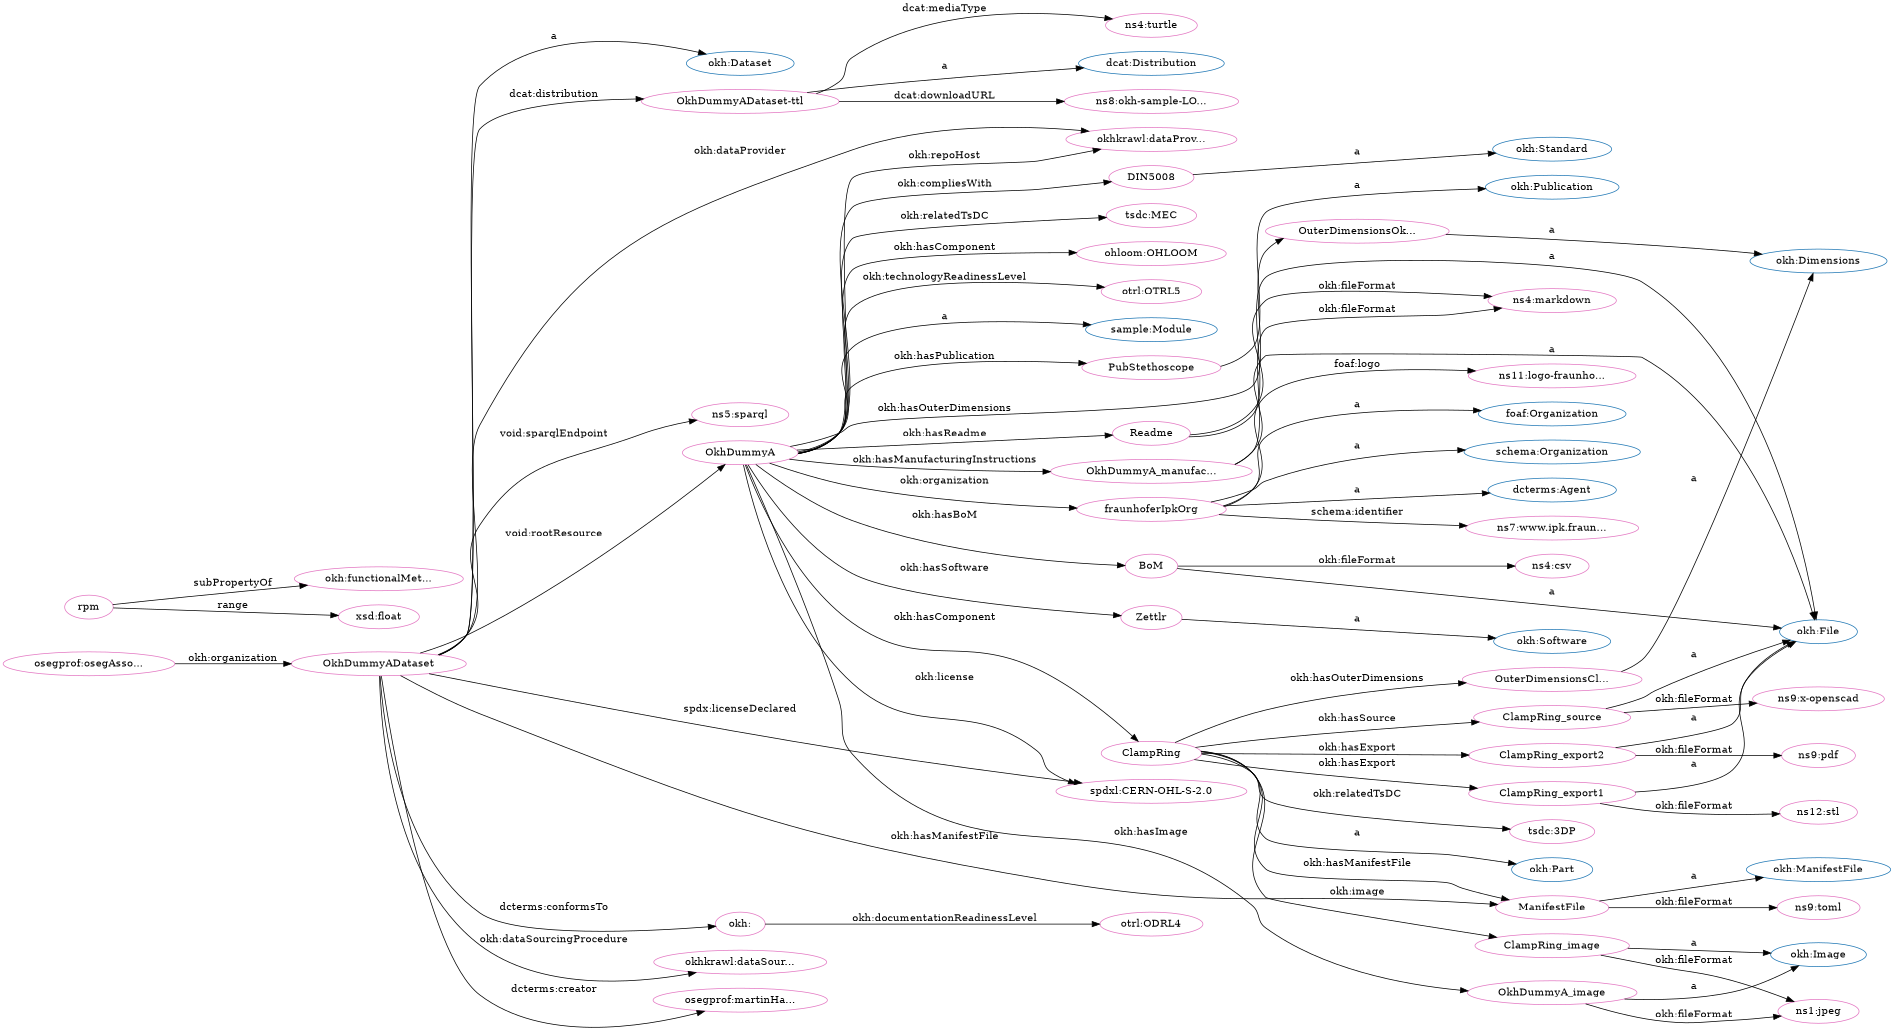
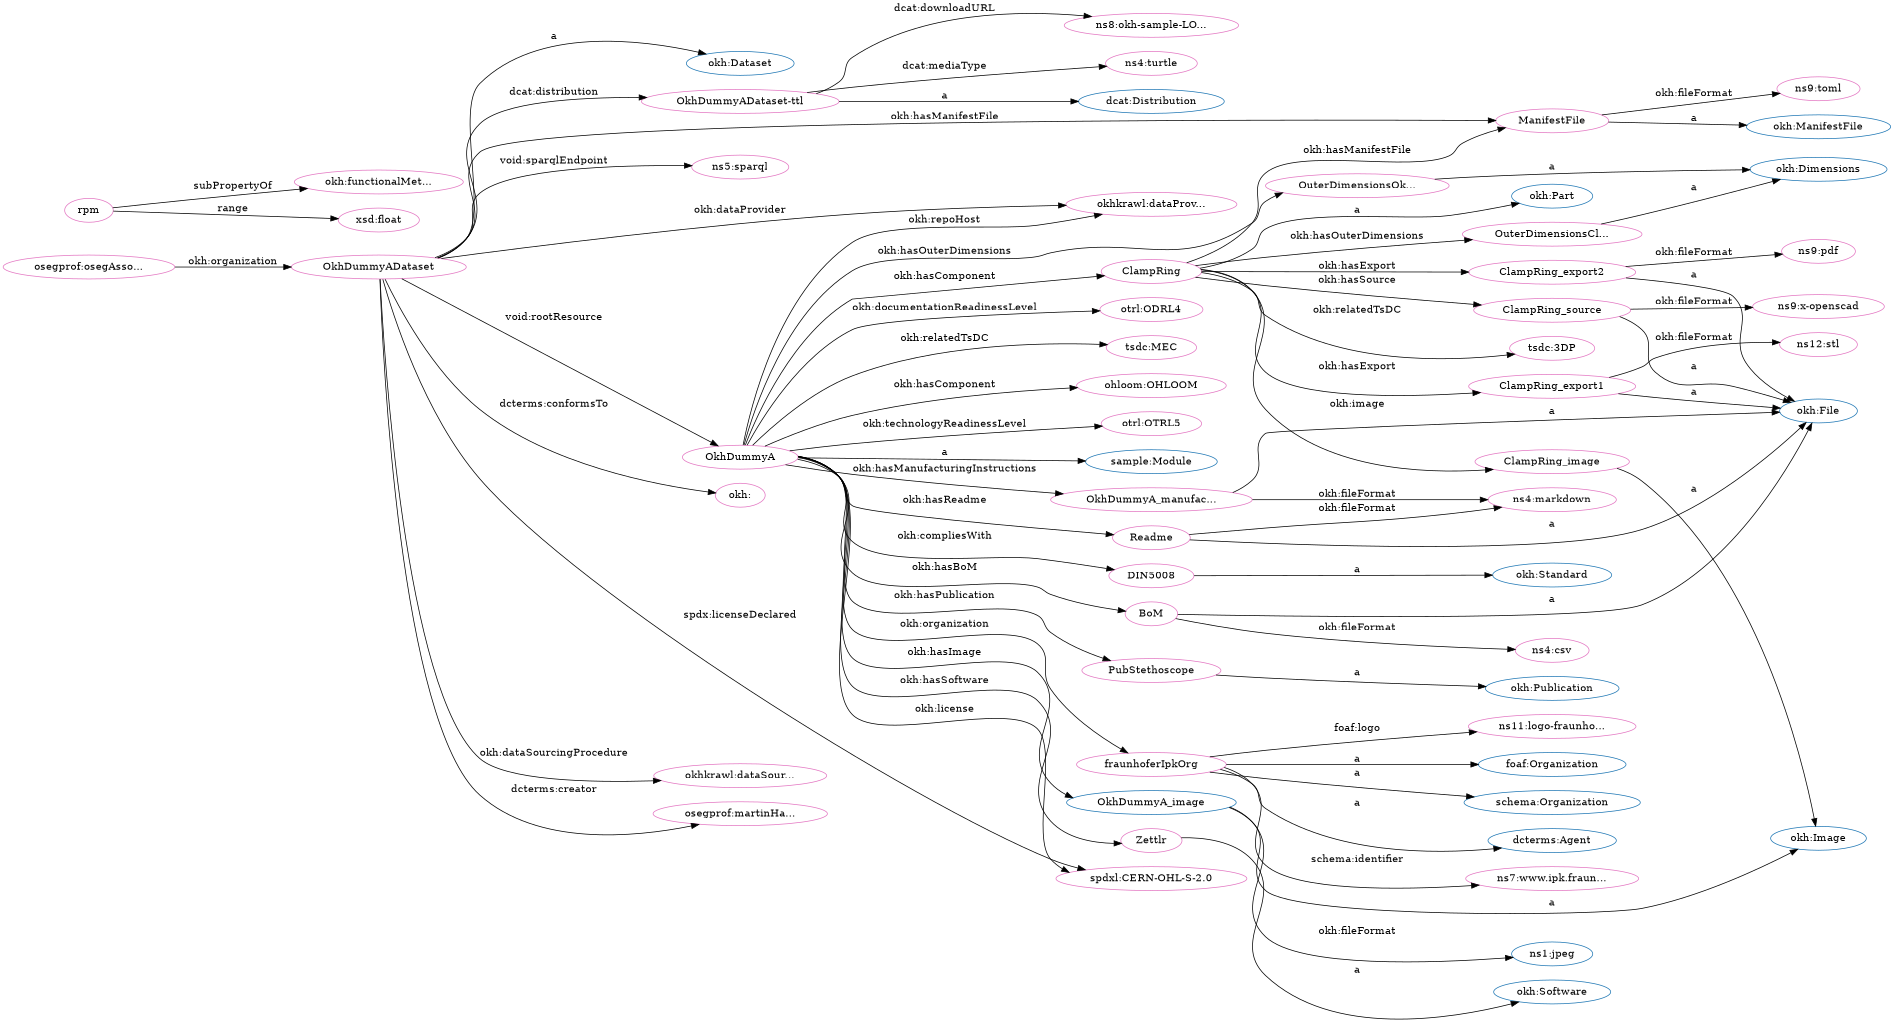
  digraph {
    rankdir=LR
    node [color="#e377c2" fillcolor="#e377c2"]
    n1 [color="#1f77b4" fillcolor="#1f77b4" height=.3 label="okh:Standard"]
    n2 [color="#1f77b4" fillcolor="#1f77b4" height=.3 label="okh:Publication"]
    n3 [color="#1f77b4" fillcolor="#1f77b4" height=.3 label="okh:Software"]
    n4 [color="#1f77b4" fillcolor="#1f77b4" height=.3 label="okh:Dimensions"]
    n5 [color="#1f77b4" fillcolor="#1f77b4" height=.3 label="foaf:Organization"]
    n6 [color="#1f77b4" fillcolor="#1f77b4" height=.3 label="okh:Image"]
    n7 [color="#1f77b4" fillcolor="#1f77b4" height=.3 label="okh:Dataset"]
    n8 [color="#1f77b4" fillcolor="#1f77b4" height=.3 label="okh:ManifestFile"]
    n9 [color="#1f77b4" fillcolor="#1f77b4" height=.3 label="okh:File"]
    n10 [color="#1f77b4" fillcolor="#1f77b4" height=.3 label="okh:Part"]
    n11 [color="#1f77b4" fillcolor="#1f77b4" height=.3 label="schema:Organization"]
    n12 [color="#1f77b4" fillcolor="#1f77b4" height=.3 label="sample:Module"]
    n13 [color="#1f77b4" fillcolor="#1f77b4" height=.3 label="dcterms:Agent"]
    n14 [color="#1f77b4" fillcolor="#1f77b4" height=.3 label="dcat:Distribution"]
    n15 [height=.3 label="OkhDummyADataset-ttl"]
    n16 [height=.3 label="ns8:okh-sample-LO..."]
    n17 [height=.3 label="ns4:turtle"]
-   n18 [height=.3 label="ns1:jpeg"]
+   n18 [color="#1f77b4" height=.3 label="ns1:jpeg"]
    n19 [height=.3 label=ClampRing_export2]
    n20 [height=.3 label="ns9:pdf"]
    n21 [height=.3 label="ns4:markdown"]
    n22 [height=.3 label="okh:functionalMet..."]
    n23 [height=.3 label=ClampRing]
    n24 [height=.3 label=ClampRing_source]
    n25 [height=.3 label="tsdc:3DP"]
    n26 [height=.3 label=ClampRing_export1]
    n27 [height=.3 label=ManifestFile]
    n28 [height=.3 label="OuterDimensionsCl..."]
    n29 [height=.3 label=ClampRing_image]
    n30 [height=.3 label="ns9:x-openscad"]
    n31 [height=.3 label="ns12:stl"]
    n32 [height=.3 label="ns9:toml"]
    n33 [height=.3 label="ns5:sparql"]
    n34 [height=.3 label=DIN5008]
    n35 [height=.3 label="okhkrawl:dataProv..."]
    n36 [height=.3 label="ns7:www.ipk.fraun..."]
    n37 [height=.3 label=rpm]
    n38 [height=.3 label="xsd:float"]
    n39 [height=.3 label=OkhDummyADataset]
    n40 [height=.3 label=OkhDummyA]
    n41 [height=.3 label="okh:"]
    n42 [height=.3 label="spdxl:CERN-OHL-S-2.0"]
    n43 [height=.3 label="okhkrawl:dataSour..."]
    n44 [height=.3 label="osegprof:martinHa..."]
    n45 [height=.3 label="osegprof:osegAsso..."]
    n46 [height=.3 label=PubStethoscope]
    n47 [height=.3 label="OuterDimensionsOk..."]
    n48 [height=.3 label=BoM]
    n49 [height=.3 label=Readme]
    n50 [height=.3 label=fraunhoferIpkOrg]
-   n51 [height=.3 label=OkhDummyA_image]
+   n51 [color="#1f77b4" height=.3 label=OkhDummyA_image]
    n52 [height=.3 label="OkhDummyA_manufac..."]
    n53 [height=.3 label=Zettlr]
    n54 [height=.3 label="otrl:ODRL4"]
    n55 [height=.3 label="tsdc:MEC"]
    n56 [height=.3 label="ohloom:OHLOOM"]
    n57 [height=.3 label="otrl:OTRL5"]
    n58 [height=.3 label="ns4:csv"]
    n59 [height=.3 label="ns11:logo-fraunho..."]
    n15 -> n14 [label=a]
    n15 -> n16 [label="dcat:downloadURL"]
    n15 -> n17 [label="dcat:mediaType"]
    n19 -> n9 [label=a]
    n19 -> n20 [label="okh:fileFormat"]
    n23 -> n10 [label=a]
    n23 -> n19 [label="okh:hasExport"]
    n23 -> n24 [label="okh:hasSource"]
    n23 -> n25 [label="okh:relatedTsDC"]
    n23 -> n26 [label="okh:hasExport"]
    n23 -> n27 [label="okh:hasManifestFile"]
    n23 -> n28 [label="okh:hasOuterDimensions"]
    n23 -> n29 [label="okh:image"]
    n24 -> n9 [label=a]
    n24 -> n30 [label="okh:fileFormat"]
    n26 -> n9 [label=a]
    n26 -> n31 [label="okh:fileFormat"]
    n27 -> n8 [label=a]
    n27 -> n32 [label="okh:fileFormat"]
    n28 -> n4 [label=a]
    n29 -> n6 [label=a]
-   n29 -> n18 [label="okh:fileFormat"]
    n34 -> n1 [label=a]
    n37 -> n22 [label=subPropertyOf]
    n37 -> n38 [label=range]
    n39 -> n7 [label=a]
    n39 -> n15 [label="dcat:distribution"]
    n39 -> n27 [label="okh:hasManifestFile"]
    n39 -> n33 [label="void:sparqlEndpoint"]
    n39 -> n35 [label="okh:dataProvider"]
    n39 -> n40 [label="void:rootResource"]
    n39 -> n41 [label="dcterms:conformsTo"]
    n39 -> n42 [label="spdx:licenseDeclared"]
    n39 -> n43 [label="okh:dataSourcingProcedure"]
    n39 -> n44 [label="dcterms:creator"]
    n40 -> n12 [label=a]
    n40 -> n23 [label="okh:hasComponent"]
    n40 -> n34 [label="okh:compliesWith"]
    n40 -> n35 [label="okh:repoHost"]
    n40 -> n42 [label="okh:license"]
    n40 -> n46 [label="okh:hasPublication"]
    n40 -> n47 [label="okh:hasOuterDimensions"]
    n40 -> n48 [label="okh:hasBoM"]
    n40 -> n49 [label="okh:hasReadme"]
    n40 -> n50 [label="okh:organization"]
    n40 -> n51 [label="okh:hasImage"]
    n40 -> n52 [label="okh:hasManufacturingInstructions"]
    n40 -> n53 [label="okh:hasSoftware"]
-   n41 -> n54 [label="okh:documentationReadinessLevel"]
+   n40 -> n54 [label="okh:documentationReadinessLevel"]
    n40 -> n55 [label="okh:relatedTsDC"]
    n40 -> n56 [label="okh:hasComponent"]
    n40 -> n57 [label="okh:technologyReadinessLevel"]
    n45 -> n39 [label="okh:organization"]
    n46 -> n2 [label=a]
    n47 -> n4 [label=a]
    n48 -> n9 [label=a]
    n48 -> n58 [label="okh:fileFormat"]
    n49 -> n9 [label=a]
    n49 -> n21 [label="okh:fileFormat"]
    n50 -> n5 [label=a]
    n50 -> n11 [label=a]
    n50 -> n13 [label=a]
    n50 -> n36 [label="schema:identifier"]
    n50 -> n59 [label="foaf:logo"]
    n51 -> n6 [label=a]
    n51 -> n18 [label="okh:fileFormat"]
    n52 -> n9 [label=a]
    n52 -> n21 [label="okh:fileFormat"]
    n53 -> n3 [label=a]
  }
